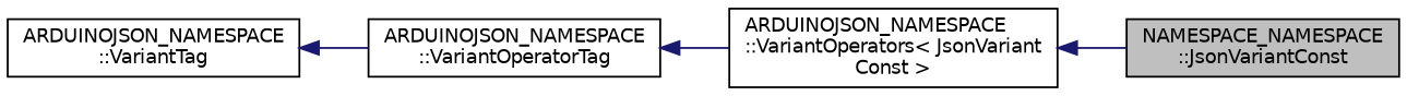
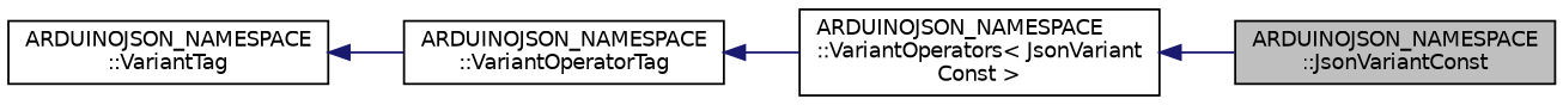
  digraph {
    rankdir=LR
    node [color=black fillcolor=white fontname=Helvetica fontsize=10 shape=record style=filled]
    edge [color=midnightblue dir=back fontname=Helvetica fontsize=10 labelfontname=Helvetica labelfontsize=10 style=solid]
-   n1 [fillcolor=grey75 fontcolor=black height=0.2 label="NAMESPACE_NAMESPACE\l::JsonVariantConst" width=0.4]
+   n1 [fillcolor=grey75 fontcolor=black height=0.2 label="ARDUINOJSON_NAMESPACE\l::JsonVariantConst" width=0.4]
    n2 [height=0.2 label="ARDUINOJSON_NAMESPACE\l::VariantTag" width=0.4]
    n3 [height=0.2 label="ARDUINOJSON_NAMESPACE\l::VariantOperatorTag" width=0.4]
    n4 [height=0.2 label="ARDUINOJSON_NAMESPACE\l::VariantOperators\< JsonVariant\lConst \>" width=0.4]
    n2 -> n3
    n3 -> n4
    n4 -> n1
  }
